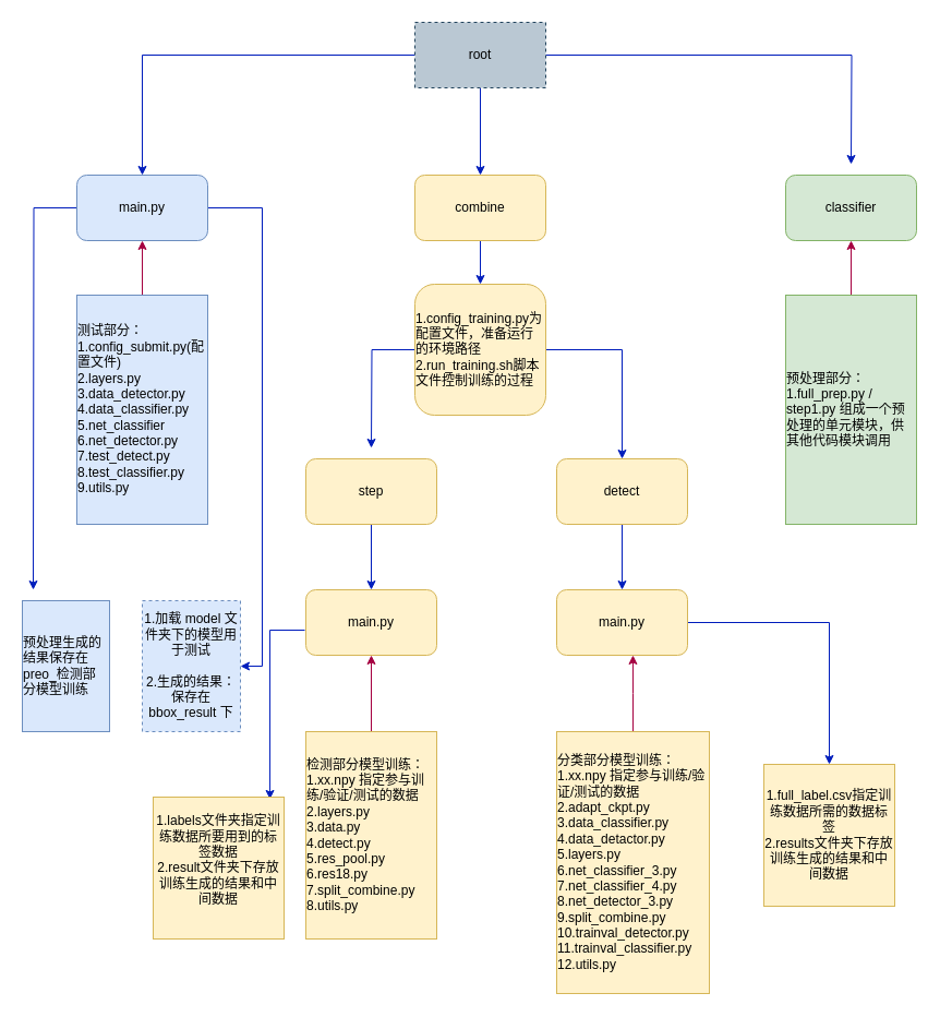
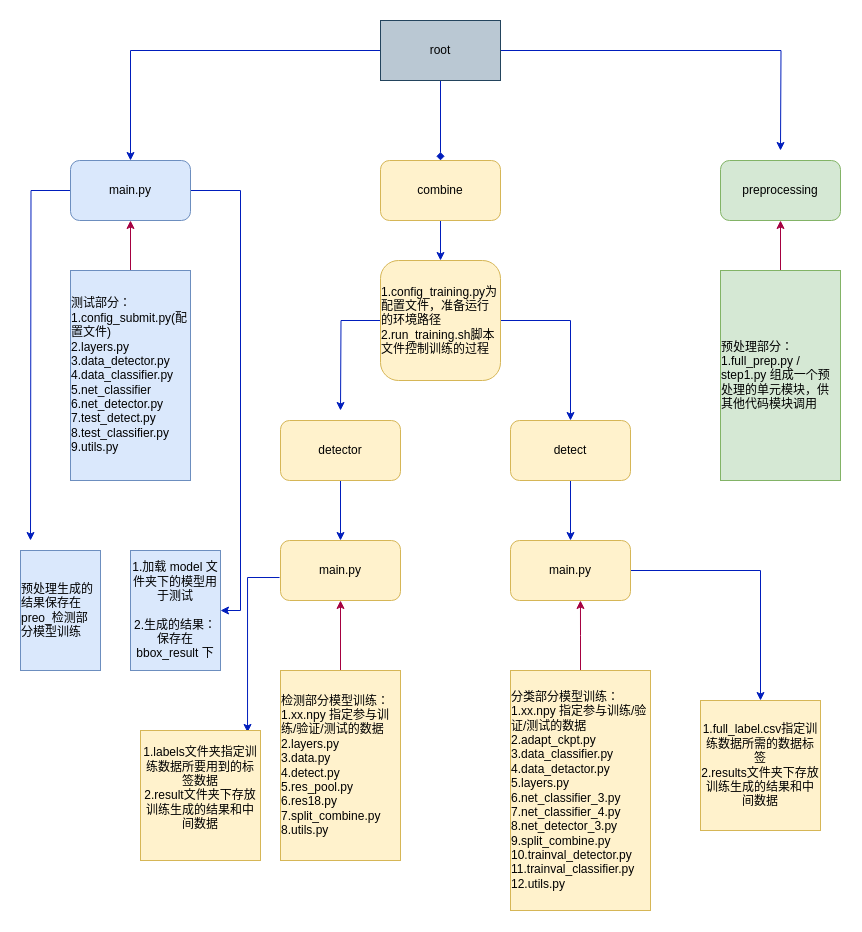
  <mxCell id="0" />
  <mxCell id="1" parent="0" />
  <mxCell id="2" style="edgeStyle=orthogonalEdgeStyle;rounded=0;orthogonalLoop=1;jettySize=auto;html=1;fillColor=#0050ef;strokeColor=#001DBC;" edge="1" parent="1" source="5" target="8"><mxGeometry relative="1" as="geometry"><mxPoint x="140" y="160" as="targetPoint" /></mxGeometry></mxCell>
- <mxCell id="3" style="edgeStyle=orthogonalEdgeStyle;rounded=0;orthogonalLoop=1;jettySize=auto;html=1;fillColor=#0050ef;strokeColor=#001DBC;" edge="1" parent="1" source="5" target="10"><mxGeometry relative="1" as="geometry" /></mxCell>
+ <mxCell id="3" style="edgeStyle=orthogonalEdgeStyle;rounded=0;orthogonalLoop=1;jettySize=auto;html=1;fillColor=#0050ef;strokeColor=#001DBC;endArrow=diamond;" edge="1" parent="1" source="5" target="10"><mxGeometry relative="1" as="geometry" /></mxCell>
  <mxCell id="4" style="edgeStyle=orthogonalEdgeStyle;rounded=0;orthogonalLoop=1;jettySize=auto;html=1;fillColor=#0050ef;strokeColor=#001DBC;" edge="1" parent="1" source="5"><mxGeometry relative="1" as="geometry"><mxPoint x="780" y="150" as="targetPoint" /></mxGeometry></mxCell>
- <mxCell id="5" value="root" style="rounded=0;whiteSpace=wrap;html=1;fillColor=#bac8d3;strokeColor=#23445d;dashed=1;" vertex="1" parent="1"><mxGeometry x="380" y="20" width="120" height="60" as="geometry" /></mxCell>
+ <mxCell id="5" value="root" style="rounded=0;whiteSpace=wrap;html=1;fillColor=#bac8d3;strokeColor=#23445d;" vertex="1" parent="1"><mxGeometry x="380" y="20" width="120" height="60" as="geometry" /></mxCell>
  <mxCell id="6" style="edgeStyle=orthogonalEdgeStyle;rounded=0;orthogonalLoop=1;jettySize=auto;html=1;exitX=1;exitY=0.5;exitDx=0;exitDy=0;entryX=1;entryY=0.5;entryDx=0;entryDy=0;fillColor=#0050ef;strokeColor=#001DBC;" edge="1" parent="1" source="8" target="16"><mxGeometry relative="1" as="geometry" /></mxCell>
  <mxCell id="7" style="edgeStyle=orthogonalEdgeStyle;rounded=0;orthogonalLoop=1;jettySize=auto;html=1;fillColor=#0050ef;strokeColor=#001DBC;" edge="1" parent="1" source="8"><mxGeometry relative="1" as="geometry"><mxPoint x="30" y="540" as="targetPoint" /></mxGeometry></mxCell>
  <mxCell id="8" value="main.py" style="rounded=1;whiteSpace=wrap;html=1;fillColor=#dae8fc;strokeColor=#6c8ebf;" vertex="1" parent="1"><mxGeometry x="70" y="160" width="120" height="60" as="geometry" /></mxCell>
  <mxCell id="9" value="" style="edgeStyle=orthogonalEdgeStyle;rounded=0;orthogonalLoop=1;jettySize=auto;html=1;strokeColor=#001DBC;fillColor=#0050ef;" edge="1" parent="1" source="10" target="24"><mxGeometry relative="1" as="geometry" /></mxCell>
  <mxCell id="10" value="combine" style="rounded=1;whiteSpace=wrap;html=1;fillColor=#fff2cc;strokeColor=#d6b656;" vertex="1" parent="1"><mxGeometry x="380" y="160" width="120" height="60" as="geometry" /></mxCell>
- <mxCell id="11" value="classifier" style="rounded=1;whiteSpace=wrap;html=1;fillColor=#d5e8d4;strokeColor=#82b366;" vertex="1" parent="1"><mxGeometry x="720" y="160" width="120" height="60" as="geometry" /></mxCell>
+ <mxCell id="11" value="preprocessing" style="rounded=1;whiteSpace=wrap;html=1;fillColor=#d5e8d4;strokeColor=#82b366;" vertex="1" parent="1"><mxGeometry x="720" y="160" width="120" height="60" as="geometry" /></mxCell>
  <mxCell id="12" value="" style="edgeStyle=orthogonalEdgeStyle;rounded=0;orthogonalLoop=1;jettySize=auto;html=1;fillColor=#d80073;strokeColor=#A50040;" edge="1" parent="1" source="13" target="8"><mxGeometry relative="1" as="geometry" /></mxCell>
  <mxCell id="13" value="&lt;div align=&quot;left&quot;&gt;测试部分：&lt;br&gt;&lt;/div&gt;&lt;div align=&quot;left&quot;&gt;1.config_submit.py(配置文件)&lt;/div&gt;&lt;div align=&quot;left&quot;&gt;2.layers.py&lt;/div&gt;&lt;div align=&quot;left&quot;&gt;3.data_detector.py&lt;/div&gt;&lt;div align=&quot;left&quot;&gt;4.data_classifier.py&lt;/div&gt;&lt;div align=&quot;left&quot;&gt;5.net_classifier&lt;/div&gt;&lt;div align=&quot;left&quot;&gt;6.net_detector.py&lt;/div&gt;&lt;div align=&quot;left&quot;&gt;7.test_detect.py&lt;/div&gt;&lt;div align=&quot;left&quot;&gt;8.test_classifier.py&lt;/div&gt;&lt;div align=&quot;left&quot;&gt;9.utils.py&lt;br&gt;&lt;/div&gt;" style="rounded=0;whiteSpace=wrap;html=1;fillColor=#dae8fc;strokeColor=#6c8ebf;" vertex="1" parent="1"><mxGeometry x="70" y="270" width="120" height="210" as="geometry" /></mxCell>
  <mxCell id="14" value="" style="edgeStyle=orthogonalEdgeStyle;rounded=0;orthogonalLoop=1;jettySize=auto;html=1;fillColor=#d80073;strokeColor=#A50040;" edge="1" parent="1" source="15" target="11"><mxGeometry relative="1" as="geometry" /></mxCell>
  <mxCell id="15" value="&lt;div align=&quot;left&quot;&gt;预处理部分：&lt;/div&gt;&lt;div align=&quot;left&quot;&gt;1.full_prep.py / step1.py 组成一个预处理的单元模块，供其他代码模块调用&lt;br&gt;&lt;/div&gt;" style="rounded=0;whiteSpace=wrap;html=1;fillColor=#d5e8d4;strokeColor=#82b366;" vertex="1" parent="1"><mxGeometry x="720" y="270" width="120" height="210" as="geometry" /></mxCell>
- <mxCell id="16" value="&lt;div&gt;1.加载 model 文件夹下的模型用于测试&lt;/div&gt;&lt;div&gt;&lt;br&gt;&lt;/div&gt;&lt;div&gt;2.生成的结果：&lt;/div&gt;&lt;div&gt;保存在bbox_result 下&lt;br&gt;&lt;/div&gt;" style="rounded=0;whiteSpace=wrap;html=1;fillColor=#dae8fc;strokeColor=#6c8ebf;dashed=1;" vertex="1" parent="1"><mxGeometry x="130" y="550" width="90" height="120" as="geometry" /></mxCell>
+ <mxCell id="16" value="&lt;div&gt;1.加载 model 文件夹下的模型用于测试&lt;/div&gt;&lt;div&gt;&lt;br&gt;&lt;/div&gt;&lt;div&gt;2.生成的结果：&lt;/div&gt;&lt;div&gt;保存在bbox_result 下&lt;br&gt;&lt;/div&gt;" style="rounded=0;whiteSpace=wrap;html=1;fillColor=#dae8fc;strokeColor=#6c8ebf;" vertex="1" parent="1"><mxGeometry x="130" y="550" width="90" height="120" as="geometry" /></mxCell>
  <mxCell id="17" value="&lt;div align=&quot;left&quot;&gt;预处理生成的结果保存在preo_检测部分模型训练&lt;br&gt;&lt;/div&gt;" style="rounded=0;whiteSpace=wrap;html=1;fillColor=#dae8fc;strokeColor=#6c8ebf;" vertex="1" parent="1"><mxGeometry x="20" y="550" width="80" height="120" as="geometry" /></mxCell>
  <mxCell id="18" style="edgeStyle=orthogonalEdgeStyle;rounded=0;orthogonalLoop=1;jettySize=auto;html=1;strokeColor=#001DBC;entryX=0.5;entryY=0;entryDx=0;entryDy=0;fillColor=#0050ef;" edge="1" parent="1" source="19" target="26"><mxGeometry relative="1" as="geometry"><mxPoint x="340" y="530" as="targetPoint" /></mxGeometry></mxCell>
- <mxCell id="19" value="step" style="rounded=1;whiteSpace=wrap;html=1;fillColor=#fff2cc;strokeColor=#d6b656;" vertex="1" parent="1"><mxGeometry x="280" y="420" width="120" height="60" as="geometry" /></mxCell>
+ <mxCell id="19" value="detector" style="rounded=1;whiteSpace=wrap;html=1;fillColor=#fff2cc;strokeColor=#d6b656;" vertex="1" parent="1"><mxGeometry x="280" y="420" width="120" height="60" as="geometry" /></mxCell>
  <mxCell id="20" style="edgeStyle=orthogonalEdgeStyle;rounded=0;orthogonalLoop=1;jettySize=auto;html=1;entryX=0.5;entryY=0;entryDx=0;entryDy=0;strokeColor=#001DBC;fillColor=#0050ef;" edge="1" parent="1" source="21" target="28"><mxGeometry relative="1" as="geometry" /></mxCell>
  <mxCell id="21" value="detect" style="rounded=1;whiteSpace=wrap;html=1;fillColor=#fff2cc;strokeColor=#d6b656;" vertex="1" parent="1"><mxGeometry x="510" y="420" width="120" height="60" as="geometry" /></mxCell>
  <mxCell id="22" style="edgeStyle=orthogonalEdgeStyle;rounded=0;orthogonalLoop=1;jettySize=auto;html=1;strokeColor=#001DBC;fillColor=#0050ef;" edge="1" parent="1" source="24"><mxGeometry relative="1" as="geometry"><mxPoint x="340" y="410" as="targetPoint" /></mxGeometry></mxCell>
  <mxCell id="23" style="edgeStyle=orthogonalEdgeStyle;rounded=0;orthogonalLoop=1;jettySize=auto;html=1;entryX=0.5;entryY=0;entryDx=0;entryDy=0;strokeColor=#001DBC;fillColor=#0050ef;" edge="1" parent="1" source="24" target="21"><mxGeometry relative="1" as="geometry" /></mxCell>
  <mxCell id="24" value="&lt;div align=&quot;left&quot;&gt;1.config_training.py为配置文件，准备运行的环境路径&lt;/div&gt;&lt;div align=&quot;left&quot;&gt;2.run_training.sh脚本文件控制训练的过程&lt;/div&gt;" style="rounded=1;whiteSpace=wrap;html=1;fillColor=#fff2cc;strokeColor=#d6b656;" vertex="1" parent="1"><mxGeometry x="380" y="260" width="120" height="120" as="geometry" /></mxCell>
  <mxCell id="25" style="edgeStyle=elbowEdgeStyle;rounded=0;orthogonalLoop=1;jettySize=auto;elbow=vertical;html=1;strokeColor=#001DBC;entryX=0.892;entryY=0.015;entryDx=0;entryDy=0;entryPerimeter=0;fillColor=#0050ef;exitX=-0.008;exitY=0.617;exitDx=0;exitDy=0;exitPerimeter=0;" edge="1" parent="1" source="26" target="33"><mxGeometry relative="1" as="geometry"><mxPoint x="260" y="580" as="targetPoint" /><Array as="points"><mxPoint x="260" y="577" /></Array></mxGeometry></mxCell>
  <mxCell id="26" value="main.py" style="rounded=1;whiteSpace=wrap;html=1;fillColor=#fff2cc;strokeColor=#d6b656;" vertex="1" parent="1"><mxGeometry x="280" y="540" width="120" height="60" as="geometry" /></mxCell>
  <mxCell id="27" style="edgeStyle=elbowEdgeStyle;rounded=0;orthogonalLoop=1;jettySize=auto;elbow=vertical;html=1;entryX=0.5;entryY=0;entryDx=0;entryDy=0;strokeColor=#001DBC;fillColor=#0050ef;" edge="1" parent="1" source="28" target="34"><mxGeometry relative="1" as="geometry"><Array as="points"><mxPoint x="690" y="570" /></Array></mxGeometry></mxCell>
  <mxCell id="28" value="main.py" style="rounded=1;whiteSpace=wrap;html=1;fillColor=#fff2cc;strokeColor=#d6b656;" vertex="1" parent="1"><mxGeometry x="510" y="540" width="120" height="60" as="geometry" /></mxCell>
  <mxCell id="29" style="edgeStyle=orthogonalEdgeStyle;rounded=0;orthogonalLoop=1;jettySize=auto;html=1;entryX=0.5;entryY=1;entryDx=0;entryDy=0;strokeColor=#A50040;fillColor=#d80073;" edge="1" parent="1" source="30" target="26"><mxGeometry relative="1" as="geometry" /></mxCell>
  <mxCell id="30" value="&lt;div align=&quot;left&quot;&gt;检测部分模型训练：&lt;/div&gt;&lt;div align=&quot;left&quot;&gt;1.xx.npy 指定参与训练/验证/测试的数据&lt;/div&gt;&lt;div align=&quot;left&quot;&gt;2.layers.py&lt;/div&gt;&lt;div align=&quot;left&quot;&gt;3.data.py&lt;/div&gt;&lt;div align=&quot;left&quot;&gt;4.detect.py&lt;/div&gt;&lt;div align=&quot;left&quot;&gt;5.res_pool.py&lt;/div&gt;&lt;div align=&quot;left&quot;&gt;6.res18.py&lt;/div&gt;&lt;div align=&quot;left&quot;&gt;7.split_combine.py&lt;/div&gt;&lt;div align=&quot;left&quot;&gt;8.utils.py&lt;br&gt;&lt;/div&gt;" style="rounded=0;whiteSpace=wrap;html=1;fillColor=#fff2cc;strokeColor=#d6b656;" vertex="1" parent="1"><mxGeometry x="280" y="670" width="120" height="190" as="geometry" /></mxCell>
  <mxCell id="31" style="edgeStyle=elbowEdgeStyle;rounded=0;orthogonalLoop=1;jettySize=auto;elbow=vertical;html=1;entryX=0.583;entryY=1;entryDx=0;entryDy=0;entryPerimeter=0;strokeColor=#A50040;fillColor=#d80073;" edge="1" parent="1" source="32" target="28"><mxGeometry relative="1" as="geometry" /></mxCell>
  <mxCell id="32" value="&lt;div align=&quot;left&quot;&gt;分类部分模型训练：&lt;/div&gt;&lt;div align=&quot;left&quot;&gt;1.xx.npy 指定参与训练/验证/测试的数据&lt;/div&gt;&lt;div align=&quot;left&quot;&gt;2.adapt_ckpt.py&lt;/div&gt;&lt;div align=&quot;left&quot;&gt;3.data_classifier.py&lt;/div&gt;&lt;div align=&quot;left&quot;&gt;4.data_detactor.py&lt;/div&gt;&lt;div align=&quot;left&quot;&gt;5.layers.py&lt;/div&gt;&lt;div align=&quot;left&quot;&gt;6.net_classifier_3.py&lt;/div&gt;&lt;div align=&quot;left&quot;&gt;7.net_classifier_4.py&lt;/div&gt;&lt;div align=&quot;left&quot;&gt;8.net_detector_3.py&lt;/div&gt;&lt;div align=&quot;left&quot;&gt;9.split_combine.py&lt;/div&gt;&lt;div align=&quot;left&quot;&gt;10.trainval_detector.py&lt;/div&gt;&lt;div align=&quot;left&quot;&gt;11.trainval_classifier.py&lt;/div&gt;&lt;div align=&quot;left&quot;&gt;12.utils.py&lt;br&gt;&lt;/div&gt;" style="rounded=0;whiteSpace=wrap;html=1;fillColor=#fff2cc;strokeColor=#d6b656;" vertex="1" parent="1"><mxGeometry x="510" y="670" width="140" height="240" as="geometry" /></mxCell>
  <mxCell id="33" value="&lt;div&gt;1.labels文件夹指定训练数据所要用到的标签数据&lt;/div&gt;&lt;div&gt;2.result文件夹下存放训练生成的结果和中间数据&lt;br&gt;&lt;/div&gt;&lt;div&gt;&lt;br&gt;&lt;/div&gt;" style="rounded=0;whiteSpace=wrap;html=1;fillColor=#fff2cc;strokeColor=#d6b656;" vertex="1" parent="1"><mxGeometry x="140" y="730" width="120" height="130" as="geometry" /></mxCell>
  <mxCell id="34" value="&lt;div&gt;1.full_label.csv指定训练数据所需的数据标签&lt;/div&gt;&lt;div&gt;2.results文件夹下存放训练生成的结果和中间数据&lt;br&gt;&lt;/div&gt;" style="rounded=0;whiteSpace=wrap;html=1;fillColor=#fff2cc;strokeColor=#d6b656;" vertex="1" parent="1"><mxGeometry x="700" y="700" width="120" height="130" as="geometry" /></mxCell>
